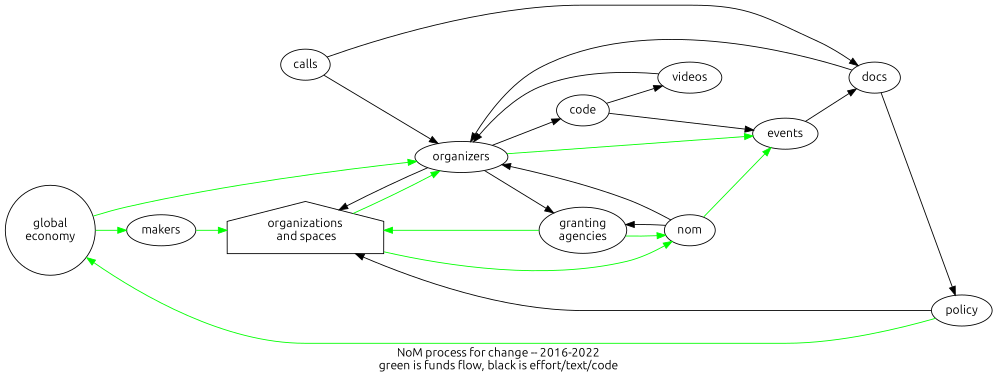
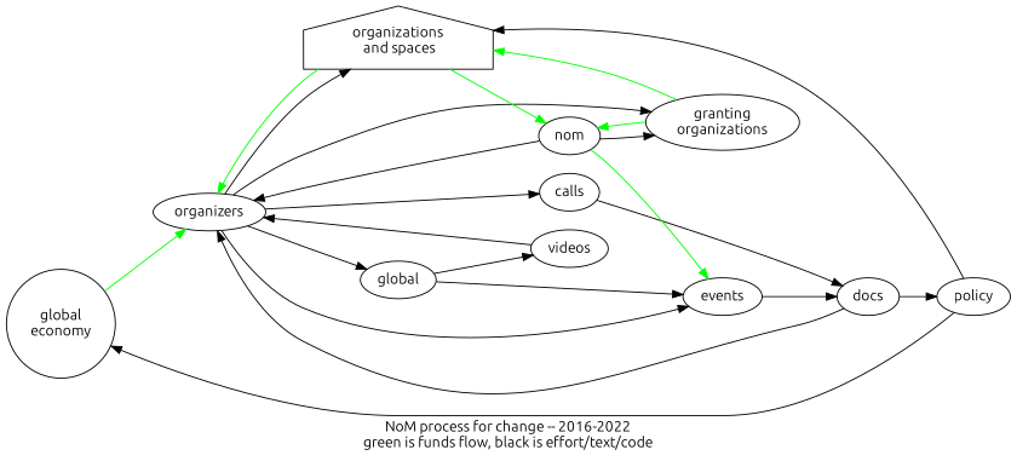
  digraph {
    fontname=Ubuntu
    label="NoM process for change -- 2016-2022\ngreen is funds flow, black is effort/text/code"
    rankdir=LR
    node [fontname=Ubuntu]
    edge [fontname=Ubuntu]
    n1 [label="global\neconomy" shape=circle]
-   makers
    organizers
    n4 [label="organizations\n and spaces" shape=house]
-   n5 [label="granting\nagencies"]
+   n5 [label="granting\norganizations"]
    events
    calls
-   code
+   code [label=global]
    docs
    policy
    nom
    videos
-   n1 -> makers [color=green]
    n1 -> organizers [color=green]
-   makers -> n4 [color=green]
    organizers -> n4
    organizers -> n5
-   organizers -> events [color=green]
-   calls -> organizers
+   organizers -> events
+   organizers -> calls
    organizers -> code
    n4 -> organizers [color=green]
    n4 -> nom [color=green]
    n5 -> n4 [color=green]
    n5 -> nom [color=green]
    events -> docs
    calls -> docs
    code -> events
    code -> videos
    docs -> organizers
    docs -> policy
-   policy -> n1 [color=green]
+   policy -> n1
    policy -> n4
    nom -> organizers
    nom -> n5
    nom -> events [color=green]
    videos -> organizers
  }
